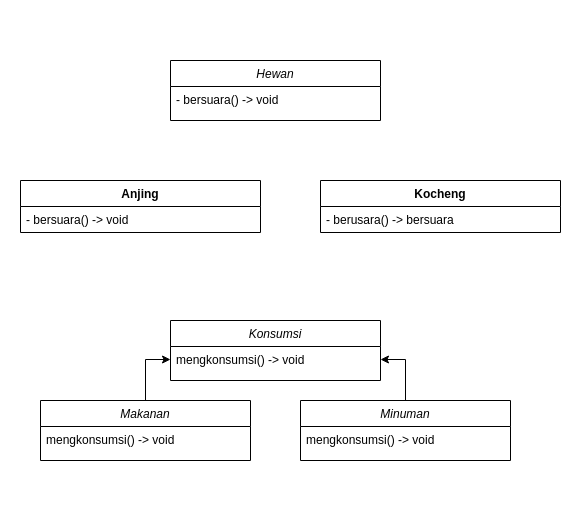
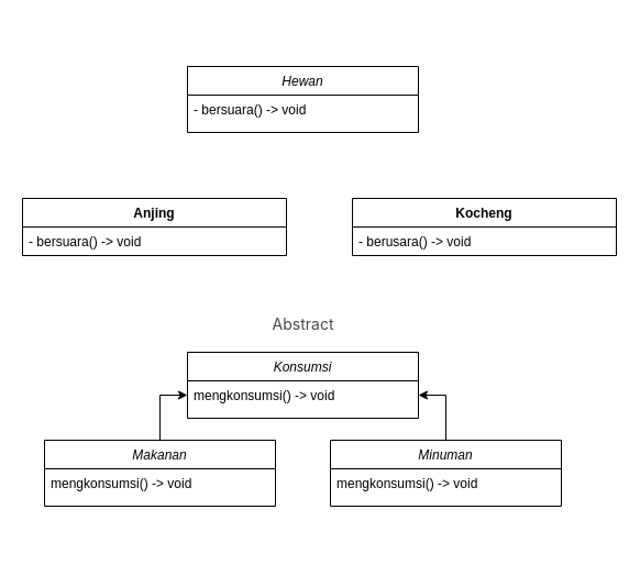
  <mxCell id="0" />
  <mxCell id="1" parent="0" />
  <mxCell id="2" value="" style="group" parent="1" vertex="1" connectable="0"><mxGeometry x="20" y="20" width="540" height="212" as="geometry" /></mxCell>
  <mxCell id="3" value="Hewan" style="swimlane;fontStyle=2;align=center;verticalAlign=top;childLayout=stackLayout;horizontal=1;startSize=26;horizontalStack=0;resizeParent=1;resizeLast=0;collapsible=1;marginBottom=0;rounded=0;shadow=0;strokeWidth=1;" parent="2" vertex="1"><mxGeometry x="150" y="40" width="210" height="60" as="geometry"><mxRectangle x="230" y="140" width="160" height="26" as="alternateBounds" /></mxGeometry></mxCell>
  <mxCell id="4" value="- bersuara() -&gt; void" style="text;align=left;verticalAlign=top;spacingLeft=4;spacingRight=4;overflow=hidden;rotatable=0;points=[[0,0.5],[1,0.5]];portConstraint=eastwest;" parent="3" vertex="1"><mxGeometry y="26" width="210" height="26" as="geometry" /></mxCell>
  <mxCell id="5" value="Anjing" style="swimlane;fontStyle=1;align=center;verticalAlign=top;childLayout=stackLayout;horizontal=1;startSize=26;horizontalStack=0;resizeParent=1;resizeParentMax=0;resizeLast=0;collapsible=1;marginBottom=0;whiteSpace=wrap;html=1;" parent="2" vertex="1"><mxGeometry y="160" width="240" height="52" as="geometry" /></mxCell>
  <mxCell id="6" value="- bersuara() -&amp;gt; void" style="text;strokeColor=none;fillColor=none;align=left;verticalAlign=top;spacingLeft=4;spacingRight=4;overflow=hidden;rotatable=0;points=[[0,0.5],[1,0.5]];portConstraint=eastwest;whiteSpace=wrap;html=1;" parent="5" vertex="1"><mxGeometry y="26" width="240" height="26" as="geometry" /></mxCell>
  <mxCell id="7" value="Kocheng" style="swimlane;fontStyle=1;align=center;verticalAlign=top;childLayout=stackLayout;horizontal=1;startSize=26;horizontalStack=0;resizeParent=1;resizeParentMax=0;resizeLast=0;collapsible=1;marginBottom=0;whiteSpace=wrap;html=1;" parent="2" vertex="1"><mxGeometry x="300" y="160" width="240" height="52" as="geometry" /></mxCell>
- <mxCell id="8" value="- berusara() -&amp;gt; bersuara" style="text;strokeColor=none;fillColor=none;align=left;verticalAlign=top;spacingLeft=4;spacingRight=4;overflow=hidden;rotatable=0;points=[[0,0.5],[1,0.5]];portConstraint=eastwest;whiteSpace=wrap;html=1;" parent="7" vertex="1"><mxGeometry y="26" width="240" height="26" as="geometry" /></mxCell>
+ <mxCell id="8" value="- berusara() -&amp;gt; void" style="text;strokeColor=none;fillColor=none;align=left;verticalAlign=top;spacingLeft=4;spacingRight=4;overflow=hidden;rotatable=0;points=[[0,0.5],[1,0.5]];portConstraint=eastwest;whiteSpace=wrap;html=1;" parent="7" vertex="1"><mxGeometry y="26" width="240" height="26" as="geometry" /></mxCell>
  <mxCell id="9" value="" style="group" parent="1" vertex="1" connectable="0"><mxGeometry x="20" y="280" width="540" height="212" as="geometry" /></mxCell>
  <mxCell id="10" value="Konsumsi" style="swimlane;fontStyle=2;align=center;verticalAlign=top;childLayout=stackLayout;horizontal=1;startSize=26;horizontalStack=0;resizeParent=1;resizeLast=0;collapsible=1;marginBottom=0;rounded=0;shadow=0;strokeWidth=1;" parent="9" vertex="1"><mxGeometry x="150" y="40" width="210" height="60" as="geometry"><mxRectangle x="230" y="140" width="160" height="26" as="alternateBounds" /></mxGeometry></mxCell>
  <mxCell id="11" value="mengkonsumsi() -&gt; void" style="text;align=left;verticalAlign=top;spacingLeft=4;spacingRight=4;overflow=hidden;rotatable=0;points=[[0,0.5],[1,0.5]];portConstraint=eastwest;" parent="10" vertex="1"><mxGeometry y="26" width="210" height="26" as="geometry" /></mxCell>
+ <mxCell id="12" value="&lt;span style=&quot;color: rgb(74, 74, 74); font-family: Inter, sans-serif; font-size: 14px; text-align: left; text-wrap: wrap; background-color: rgb(255, 255, 255);&quot;&gt;Abstract&lt;/span&gt;" style="text;html=1;align=center;verticalAlign=middle;resizable=0;points=[];autosize=1;strokeColor=none;fillColor=none;" parent="9" vertex="1"><mxGeometry x="220" width="70" height="30" as="geometry" /></mxCell>
  <mxCell id="13" style="edgeStyle=orthogonalEdgeStyle;rounded=0;orthogonalLoop=1;jettySize=auto;html=1;entryX=0;entryY=0.5;entryDx=0;entryDy=0;" edge="1" parent="9" source="14" target="11"><mxGeometry relative="1" as="geometry" /></mxCell>
  <mxCell id="14" value="Makanan" style="swimlane;fontStyle=2;align=center;verticalAlign=top;childLayout=stackLayout;horizontal=1;startSize=26;horizontalStack=0;resizeParent=1;resizeLast=0;collapsible=1;marginBottom=0;rounded=0;shadow=0;strokeWidth=1;" vertex="1" parent="9"><mxGeometry x="20" y="120" width="210" height="60" as="geometry"><mxRectangle x="230" y="140" width="160" height="26" as="alternateBounds" /></mxGeometry></mxCell>
  <mxCell id="15" value="mengkonsumsi() -&gt; void" style="text;align=left;verticalAlign=top;spacingLeft=4;spacingRight=4;overflow=hidden;rotatable=0;points=[[0,0.5],[1,0.5]];portConstraint=eastwest;" vertex="1" parent="14"><mxGeometry y="26" width="210" height="26" as="geometry" /></mxCell>
  <mxCell id="16" value="" style="edgeStyle=orthogonalEdgeStyle;rounded=0;orthogonalLoop=1;jettySize=auto;html=1;" edge="1" parent="9" source="17" target="11"><mxGeometry relative="1" as="geometry" /></mxCell>
  <mxCell id="17" value="Minuman" style="swimlane;fontStyle=2;align=center;verticalAlign=top;childLayout=stackLayout;horizontal=1;startSize=26;horizontalStack=0;resizeParent=1;resizeLast=0;collapsible=1;marginBottom=0;rounded=0;shadow=0;strokeWidth=1;" vertex="1" parent="9"><mxGeometry x="280" y="120" width="210" height="60" as="geometry"><mxRectangle x="230" y="140" width="160" height="26" as="alternateBounds" /></mxGeometry></mxCell>
  <mxCell id="18" value="mengkonsumsi() -&gt; void" style="text;align=left;verticalAlign=top;spacingLeft=4;spacingRight=4;overflow=hidden;rotatable=0;points=[[0,0.5],[1,0.5]];portConstraint=eastwest;" vertex="1" parent="17"><mxGeometry y="26" width="210" height="26" as="geometry" /></mxCell>
